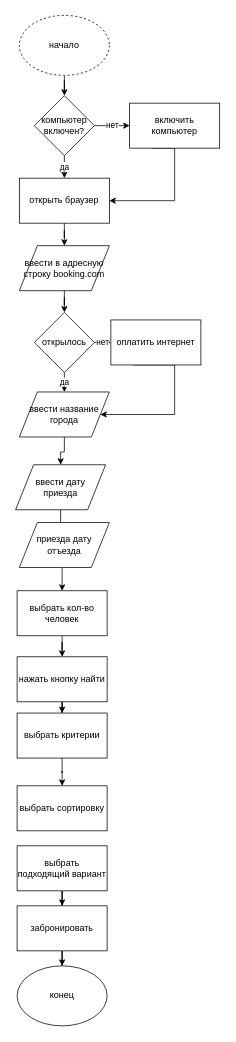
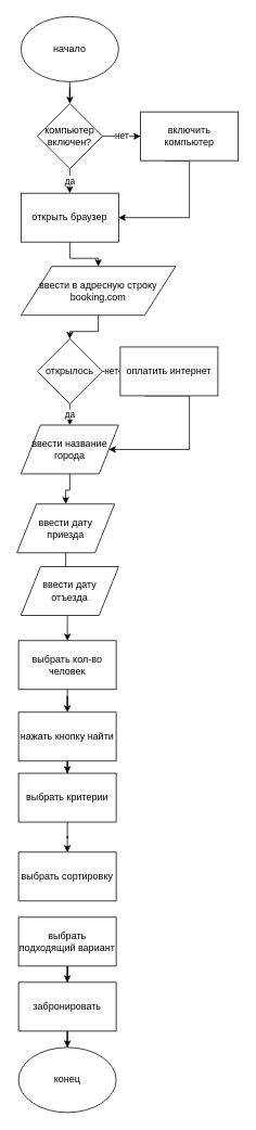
  <mxCell id="0" />
  <mxCell id="1" parent="0" />
  <mxCell id="2" value="" style="edgeStyle=orthogonalEdgeStyle;rounded=0;orthogonalLoop=1;jettySize=auto;html=1;" edge="1" parent="1" source="3" target="6"><mxGeometry relative="1" as="geometry" /></mxCell>
- <mxCell id="3" value="начало" style="ellipse;whiteSpace=wrap;html=1;dashed=1;" vertex="1" parent="1"><mxGeometry x="25" y="20" width="120" height="80" as="geometry" /></mxCell>
+ <mxCell id="3" value="начало" style="ellipse;whiteSpace=wrap;html=1;" vertex="1" parent="1"><mxGeometry x="25" y="20" width="120" height="80" as="geometry" /></mxCell>
  <mxCell id="4" value="нет" style="edgeStyle=orthogonalEdgeStyle;rounded=0;orthogonalLoop=1;jettySize=auto;html=1;" edge="1" parent="1" source="6" target="8"><mxGeometry relative="1" as="geometry" /></mxCell>
  <mxCell id="5" value="да" style="edgeStyle=orthogonalEdgeStyle;rounded=0;orthogonalLoop=1;jettySize=auto;html=1;" edge="1" parent="1" source="6" target="10"><mxGeometry relative="1" as="geometry" /></mxCell>
  <mxCell id="6" value="&lt;div&gt;компьютер&lt;/div&gt;&lt;div&gt;включен?&lt;br&gt;&lt;/div&gt;" style="rhombus;whiteSpace=wrap;html=1;verticalAlign=middle;" vertex="1" parent="1"><mxGeometry x="45" y="127" width="80" height="80" as="geometry" /></mxCell>
  <mxCell id="7" style="edgeStyle=orthogonalEdgeStyle;rounded=0;orthogonalLoop=1;jettySize=auto;html=1;exitX=0.25;exitY=1;exitDx=0;exitDy=0;entryX=1;entryY=0.5;entryDx=0;entryDy=0;" edge="1" parent="1" source="8" target="10"><mxGeometry relative="1" as="geometry"><Array as="points"><mxPoint x="232" y="197" /><mxPoint x="232" y="267" /></Array></mxGeometry></mxCell>
  <mxCell id="8" value="&lt;div&gt;включить&lt;/div&gt;&lt;div&gt;компьютер&lt;br&gt;&lt;/div&gt;" style="rounded=0;whiteSpace=wrap;html=1;verticalAlign=middle;" vertex="1" parent="1"><mxGeometry x="172" y="137" width="120" height="60" as="geometry" /></mxCell>
  <mxCell id="9" value="" style="edgeStyle=orthogonalEdgeStyle;rounded=0;orthogonalLoop=1;jettySize=auto;html=1;" edge="1" parent="1" source="10" target="12"><mxGeometry relative="1" as="geometry" /></mxCell>
  <mxCell id="10" value="открыть браузер" style="rounded=0;whiteSpace=wrap;html=1;verticalAlign=middle;" vertex="1" parent="1"><mxGeometry x="25" y="237" width="120" height="60" as="geometry" /></mxCell>
  <mxCell id="11" value="" style="edgeStyle=orthogonalEdgeStyle;rounded=0;orthogonalLoop=1;jettySize=auto;html=1;" edge="1" parent="1" source="12" target="23"><mxGeometry relative="1" as="geometry" /></mxCell>
- <mxCell id="12" value="ввести в адресную строку booking.com" style="shape=parallelogram;perimeter=parallelogramPerimeter;whiteSpace=wrap;html=1;verticalAlign=middle;" vertex="1" parent="1"><mxGeometry x="25" y="327" width="120" height="60" as="geometry" /></mxCell>
+ <mxCell id="12" value="ввести в адресную строку booking.com" style="shape=parallelogram;perimeter=parallelogramPerimeter;whiteSpace=wrap;html=1;verticalAlign=middle;" vertex="1" parent="1"><mxGeometry x="25" y="327" width="190" height="60" as="geometry" /></mxCell>
  <mxCell id="13" value="" style="edgeStyle=orthogonalEdgeStyle;rounded=0;orthogonalLoop=1;jettySize=auto;html=1;" edge="1" parent="1" source="14" target="16"><mxGeometry relative="1" as="geometry" /></mxCell>
  <mxCell id="14" value="&lt;div&gt;ввести название&lt;/div&gt;&lt;div&gt;города&lt;br&gt;&lt;/div&gt;" style="shape=parallelogram;perimeter=parallelogramPerimeter;whiteSpace=wrap;html=1;verticalAlign=middle;" vertex="1" parent="1"><mxGeometry x="25" y="522" width="120" height="60" as="geometry" /></mxCell>
  <mxCell id="15" value="" style="edgeStyle=orthogonalEdgeStyle;rounded=0;orthogonalLoop=1;jettySize=auto;html=1;" edge="1" parent="1" source="16" target="18"><mxGeometry relative="1" as="geometry" /></mxCell>
  <mxCell id="16" value="&lt;div&gt;ввести дату &lt;br&gt;&lt;/div&gt;&lt;div&gt;приезда&lt;/div&gt;" style="shape=parallelogram;perimeter=parallelogramPerimeter;whiteSpace=wrap;html=1;verticalAlign=middle;" vertex="1" parent="1"><mxGeometry x="20" y="619" width="120" height="60" as="geometry" /></mxCell>
  <mxCell id="17" value="" style="edgeStyle=orthogonalEdgeStyle;rounded=0;orthogonalLoop=1;jettySize=auto;html=1;" edge="1" parent="1" source="18" target="20"><mxGeometry relative="1" as="geometry"><Array as="points"><mxPoint x="82" y="767" /><mxPoint x="82" y="767" /></Array></mxGeometry></mxCell>
- <mxCell id="18" value="&lt;div&gt;приезда дату &lt;br&gt;&lt;/div&gt;&lt;div&gt;отъезда&lt;br&gt;&lt;/div&gt;" style="shape=parallelogram;perimeter=parallelogramPerimeter;whiteSpace=wrap;html=1;verticalAlign=middle;" vertex="1" parent="1"><mxGeometry x="25" y="696" width="120" height="60" as="geometry" /></mxCell>
+ <mxCell id="18" value="&lt;div&gt;ввести дату &lt;br&gt;&lt;/div&gt;&lt;div&gt;отъезда&lt;br&gt;&lt;/div&gt;" style="shape=parallelogram;perimeter=parallelogramPerimeter;whiteSpace=wrap;html=1;verticalAlign=middle;" vertex="1" parent="1"><mxGeometry x="25" y="696" width="120" height="60" as="geometry" /></mxCell>
  <mxCell id="19" value="" style="edgeStyle=orthogonalEdgeStyle;rounded=0;orthogonalLoop=1;jettySize=auto;html=1;" edge="1" parent="1" source="20" target="27"><mxGeometry relative="1" as="geometry" /></mxCell>
  <mxCell id="20" value="выбрать кол-во человек" style="rounded=0;whiteSpace=wrap;html=1;verticalAlign=middle;" vertex="1" parent="1"><mxGeometry x="22" y="787" width="120" height="60" as="geometry" /></mxCell>
  <mxCell id="21" value="нет" style="edgeStyle=orthogonalEdgeStyle;rounded=0;orthogonalLoop=1;jettySize=auto;html=1;" edge="1" parent="1" source="23" target="25"><mxGeometry relative="1" as="geometry" /></mxCell>
  <mxCell id="22" value="да" style="edgeStyle=orthogonalEdgeStyle;rounded=0;orthogonalLoop=1;jettySize=auto;html=1;" edge="1" parent="1" source="23" target="14"><mxGeometry relative="1" as="geometry" /></mxCell>
  <mxCell id="23" value="открылось" style="rhombus;whiteSpace=wrap;html=1;verticalAlign=middle;" vertex="1" parent="1"><mxGeometry x="45" y="416" width="80" height="80" as="geometry" /></mxCell>
  <mxCell id="24" style="edgeStyle=orthogonalEdgeStyle;rounded=0;orthogonalLoop=1;jettySize=auto;html=1;exitX=0.25;exitY=1;exitDx=0;exitDy=0;entryX=1;entryY=0.5;entryDx=0;entryDy=0;" edge="1" parent="1" source="25" target="14"><mxGeometry relative="1" as="geometry"><Array as="points"><mxPoint x="232" y="486" /><mxPoint x="232" y="552" /></Array></mxGeometry></mxCell>
  <mxCell id="25" value="оплатить интернет" style="rounded=0;whiteSpace=wrap;html=1;" vertex="1" parent="1"><mxGeometry x="147" y="426" width="120" height="60" as="geometry" /></mxCell>
  <mxCell id="26" value="" style="edgeStyle=orthogonalEdgeStyle;rounded=0;orthogonalLoop=1;jettySize=auto;html=1;" edge="1" parent="1" source="27" target="29"><mxGeometry relative="1" as="geometry" /></mxCell>
  <mxCell id="27" value="нажать кнопку найти" style="rounded=0;whiteSpace=wrap;html=1;" vertex="1" parent="1"><mxGeometry x="22" y="875" width="120" height="60" as="geometry" /></mxCell>
  <mxCell id="28" value="" style="edgeStyle=orthogonalEdgeStyle;rounded=0;orthogonalLoop=1;jettySize=auto;html=1;" edge="1" parent="1" source="29" target="30"><mxGeometry relative="1" as="geometry" /></mxCell>
  <mxCell id="29" value="выбрать критерии" style="rounded=0;whiteSpace=wrap;html=1;" vertex="1" parent="1"><mxGeometry x="22" y="950" width="120" height="60" as="geometry" /></mxCell>
  <mxCell id="30" value="выбрать сортировку" style="rounded=0;whiteSpace=wrap;html=1;" vertex="1" parent="1"><mxGeometry x="22" y="1047" width="120" height="60" as="geometry" /></mxCell>
  <mxCell id="31" value="" style="edgeStyle=orthogonalEdgeStyle;rounded=0;orthogonalLoop=1;jettySize=auto;html=1;" edge="1" parent="1" source="32" target="34"><mxGeometry relative="1" as="geometry" /></mxCell>
  <mxCell id="32" value="выбрать подходящий вариант" style="rounded=0;whiteSpace=wrap;html=1;" vertex="1" parent="1"><mxGeometry x="22" y="1127" width="120" height="60" as="geometry" /></mxCell>
  <mxCell id="33" value="" style="edgeStyle=orthogonalEdgeStyle;rounded=0;orthogonalLoop=1;jettySize=auto;html=1;" edge="1" parent="1" source="34" target="35"><mxGeometry relative="1" as="geometry" /></mxCell>
  <mxCell id="34" value="забронировать" style="rounded=0;whiteSpace=wrap;html=1;" vertex="1" parent="1"><mxGeometry x="22" y="1207" width="120" height="60" as="geometry" /></mxCell>
  <mxCell id="35" value="конец" style="ellipse;whiteSpace=wrap;html=1;" vertex="1" parent="1"><mxGeometry x="22" y="1287" width="120" height="80" as="geometry" /></mxCell>
